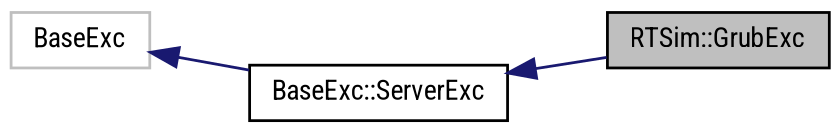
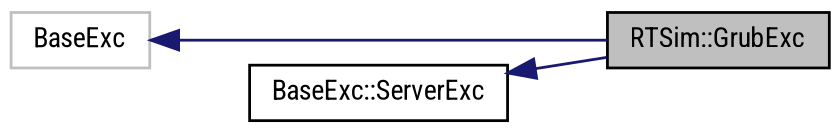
  digraph {
    fontname="Roboto Condensed"
    rankdir=LR
    node [color=black fillcolor=white fontname="Roboto Condensed" fontsize=10 shape=record style=filled]
    edge [color=midnightblue dir=back fontname="Roboto Condensed" fontsize=10 labelfontname=Helvetica labelfontsize=10 style=solid]
    n1 [fillcolor=grey75 fontcolor=black height=0.2 label="RTSim::GrubExc" width=0.4]
    n2 [height=0.2 label="BaseExc::ServerExc" width=0.4]
    n3 [color=grey75 height=0.2 label=BaseExc width=0.4]
    n2 -> n1
-   n3 -> n2
+   n3 -> n1
  }
